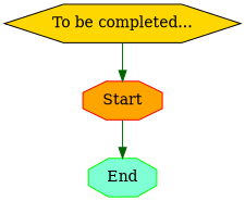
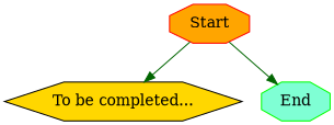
  digraph {
    node [shape=octagon style=filled]
    edge [color=darkgreen]
    n1 [color=red fillcolor=orange label=Start]
    n2 [fillcolor=gold label="To be completed..." shape=hexagon]
    n3 [color=green fillcolor=aquamarine label=End]
-   n2 -> n1
+   n1 -> n2
    n1 -> n3
  }
